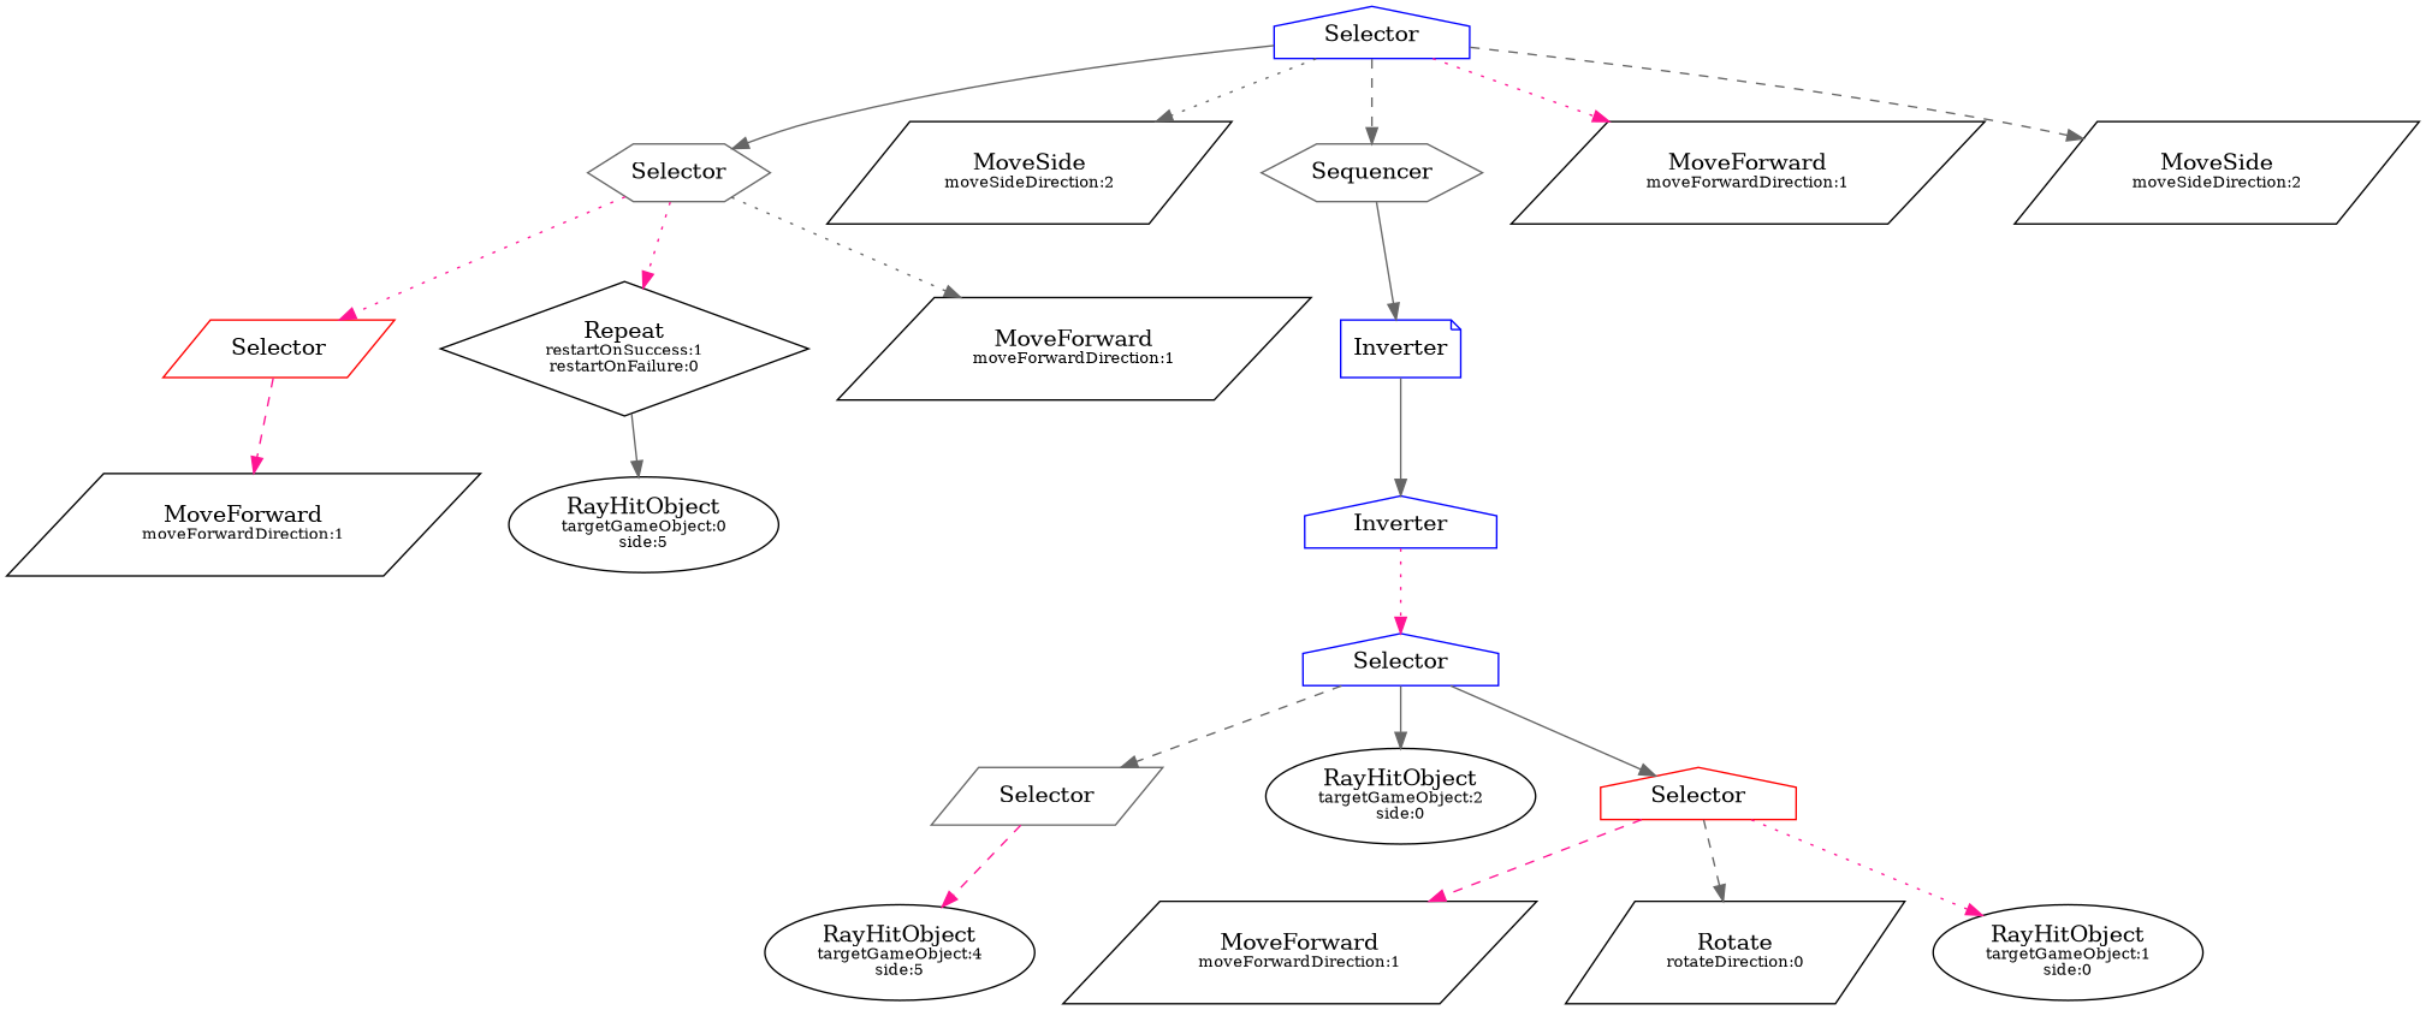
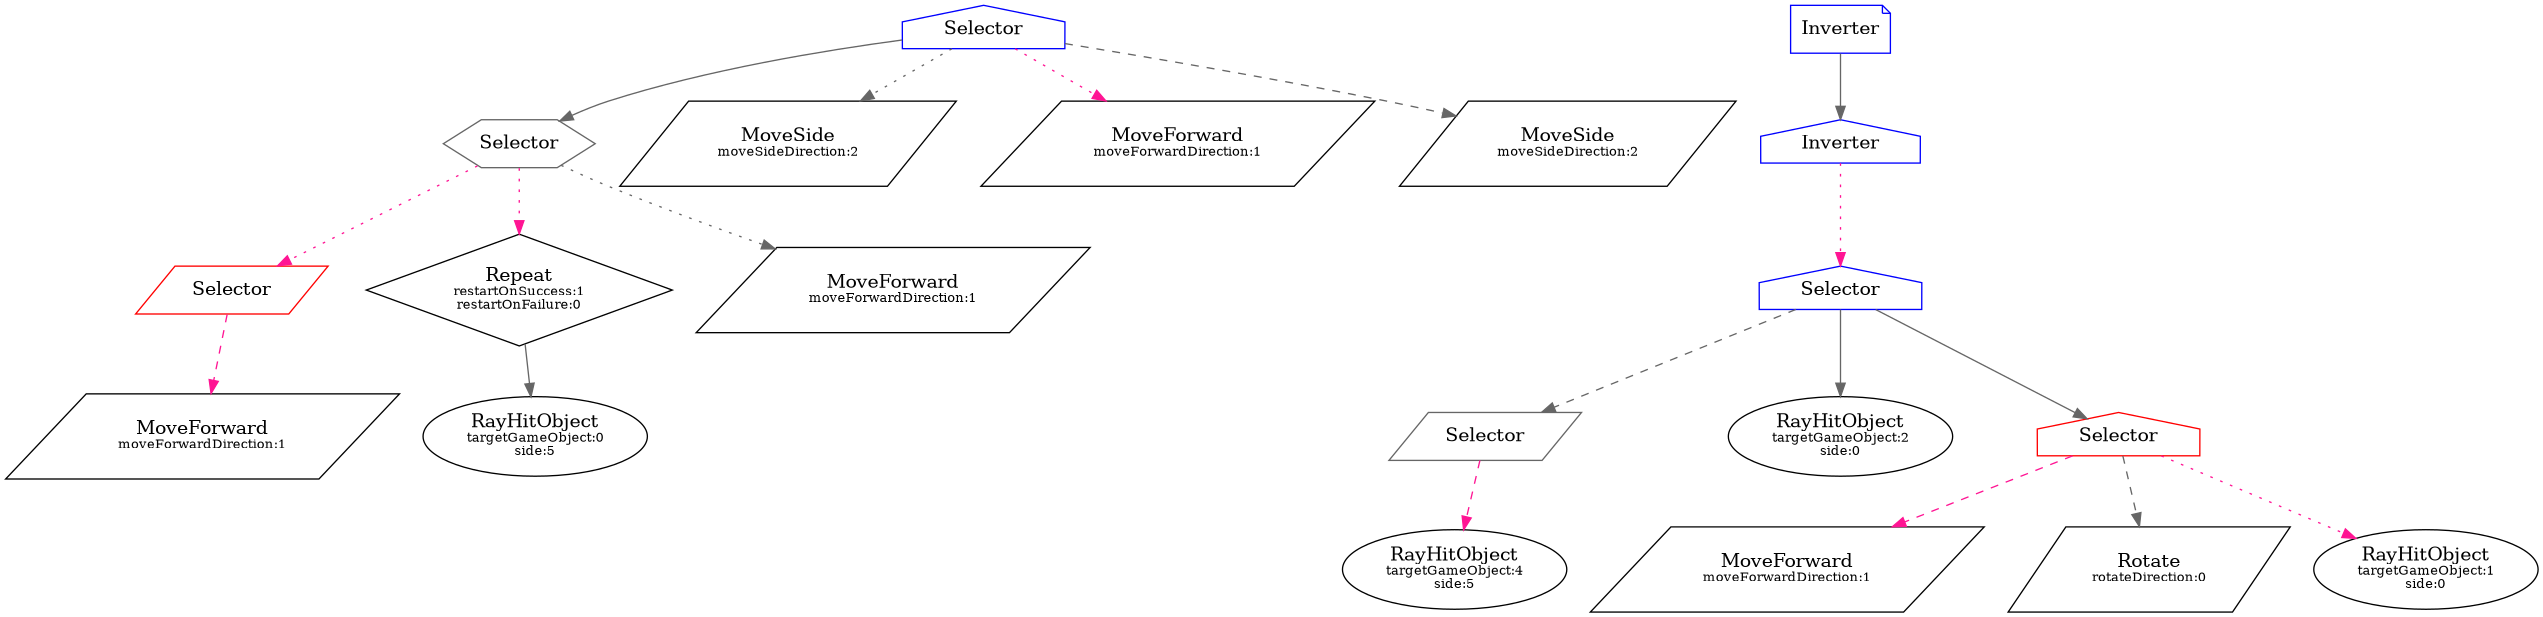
  digraph {
    node [shape=parallelogram]
    edge [color=gray40 style=dotted]
    n1 [label=Selector shape=house color=blue]
    n2 [label=Selector shape=hexagon color=gray40]
    n3 [label=<MoveSide<BR /><FONT POINT-SIZE="10">moveSideDirection:2<BR /></FONT>>]
-   n4 [label=Sequencer shape=hexagon color=gray40]
    n5 [label=<MoveForward<BR /><FONT POINT-SIZE="10">moveForwardDirection:1<BR /></FONT>>]
    n6 [label=<MoveSide<BR /><FONT POINT-SIZE="10">moveSideDirection:2<BR /></FONT>>]
    n7 [label=Selector color=red]
    n8 [label=<Repeat<BR /><FONT POINT-SIZE="10">restartOnSuccess:1<BR />restartOnFailure:0<BR /></FONT>> shape=diamond]
    n9 [label=<MoveForward<BR /><FONT POINT-SIZE="10">moveForwardDirection:1<BR /></FONT>>]
    n10 [label=<MoveForward<BR /><FONT POINT-SIZE="10">moveForwardDirection:1<BR /></FONT>>]
    n11 [label=<RayHitObject<BR /><FONT POINT-SIZE="10">targetGameObject:0<BR />side:5<BR /></FONT>> shape=ellipse]
    n12 [label=Inverter shape=note color=blue]
    n13 [label=Inverter shape=house color=blue]
    n14 [label=Selector shape=house color=blue]
    n15 [label=Selector color=gray40]
    n16 [label=<RayHitObject<BR /><FONT POINT-SIZE="10">targetGameObject:2<BR />side:0<BR /></FONT>> shape=ellipse]
    n17 [label=Selector shape=house color=red]
    n18 [label=<RayHitObject<BR /><FONT POINT-SIZE="10">targetGameObject:4<BR />side:5<BR /></FONT>> shape=ellipse]
    n19 [label=<MoveForward<BR /><FONT POINT-SIZE="10">moveForwardDirection:1<BR /></FONT>>]
    n20 [label=<Rotate<BR /><FONT POINT-SIZE="10">rotateDirection:0<BR /></FONT>>]
    n21 [label=<RayHitObject<BR /><FONT POINT-SIZE="10">targetGameObject:1<BR />side:0<BR /></FONT>> shape=ellipse]
    n1 -> n2 [style=solid]
    n1 -> n3
-   n1 -> n4 [style=dashed]
    n1 -> n5 [color=deeppink]
    n1 -> n6 [style=dashed]
    n2 -> n7 [color=deeppink]
    n2 -> n8 [color=deeppink]
    n2 -> n9
-   n4 -> n12 [style=solid]
    n7 -> n10 [color=deeppink style=dashed]
    n8 -> n11 [style=solid]
    n12 -> n13 [style=solid]
    n13 -> n14 [color=deeppink]
    n14 -> n15 [style=dashed]
    n14 -> n16 [style=solid]
    n14 -> n17 [style=solid]
    n15 -> n18 [color=deeppink style=dashed]
    n17 -> n19 [color=deeppink style=dashed]
    n17 -> n20 [style=dashed]
    n17 -> n21 [color=deeppink]
  }
